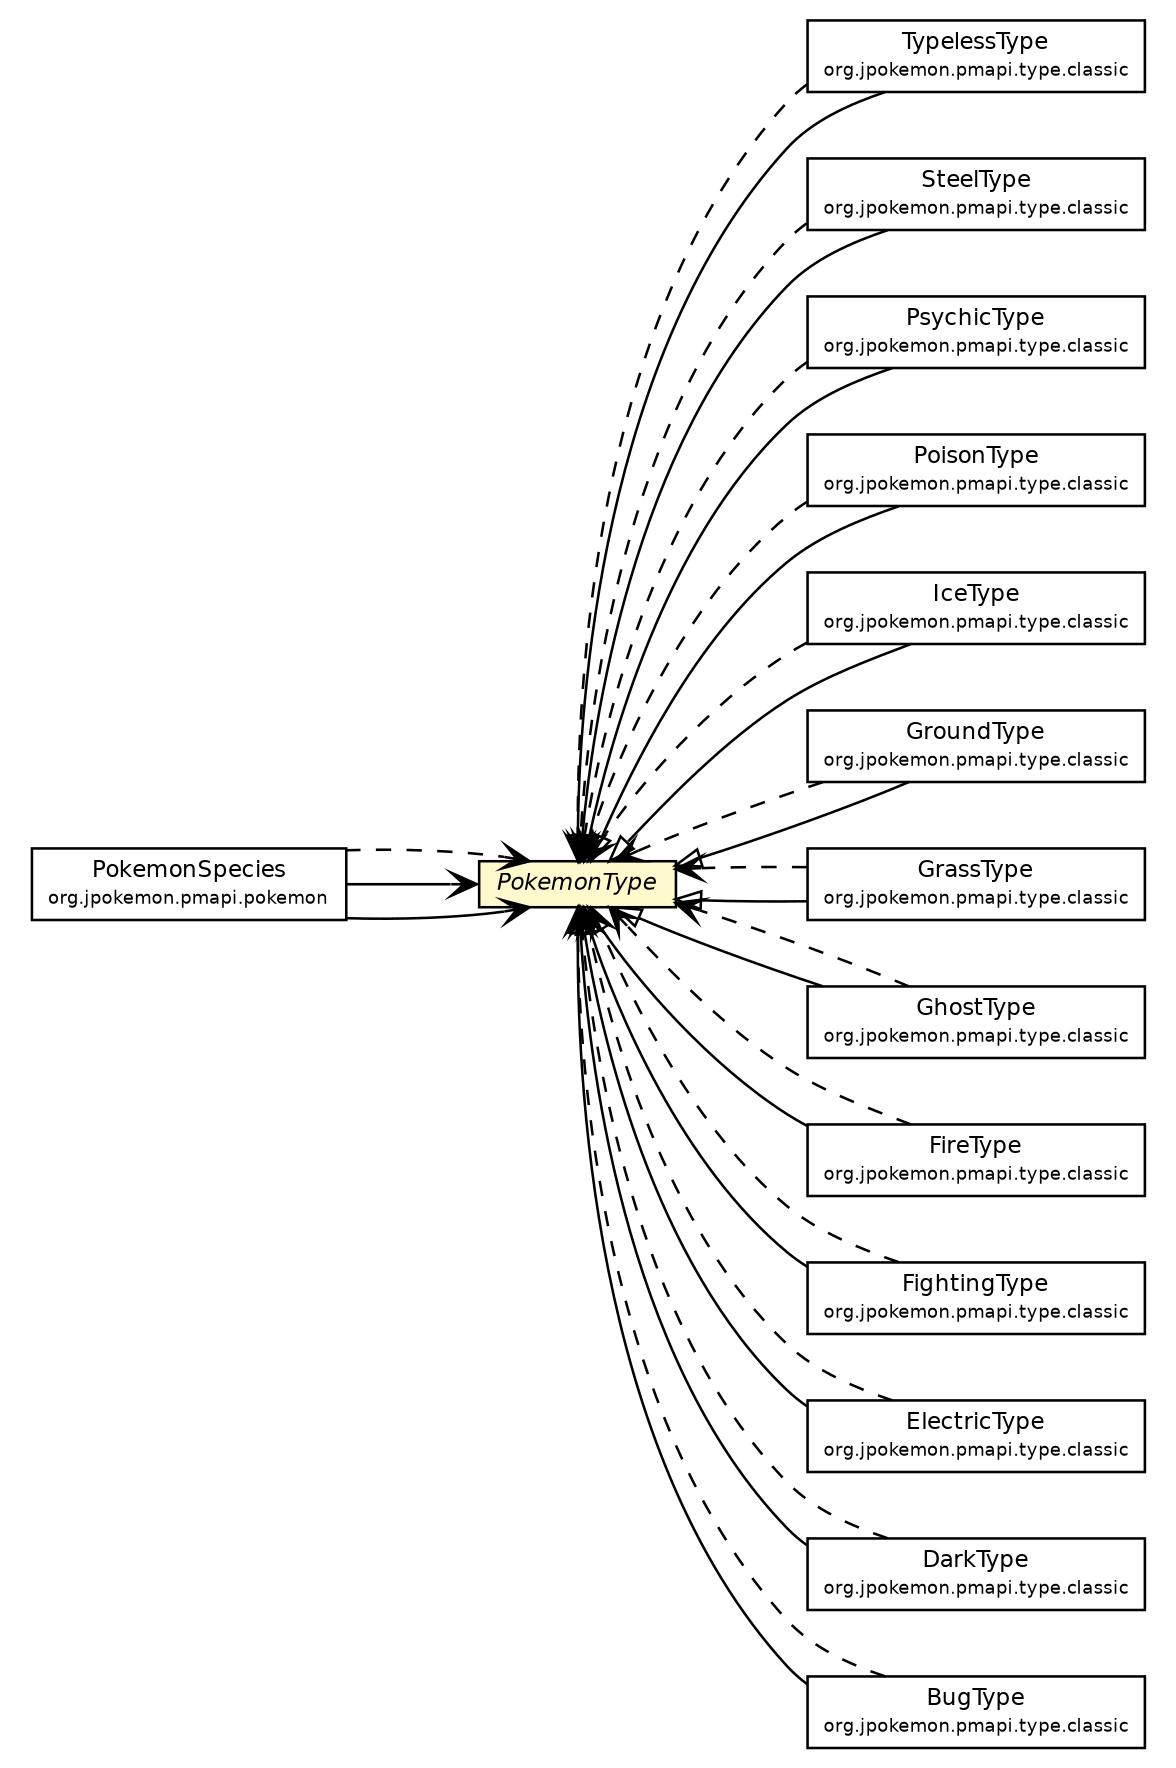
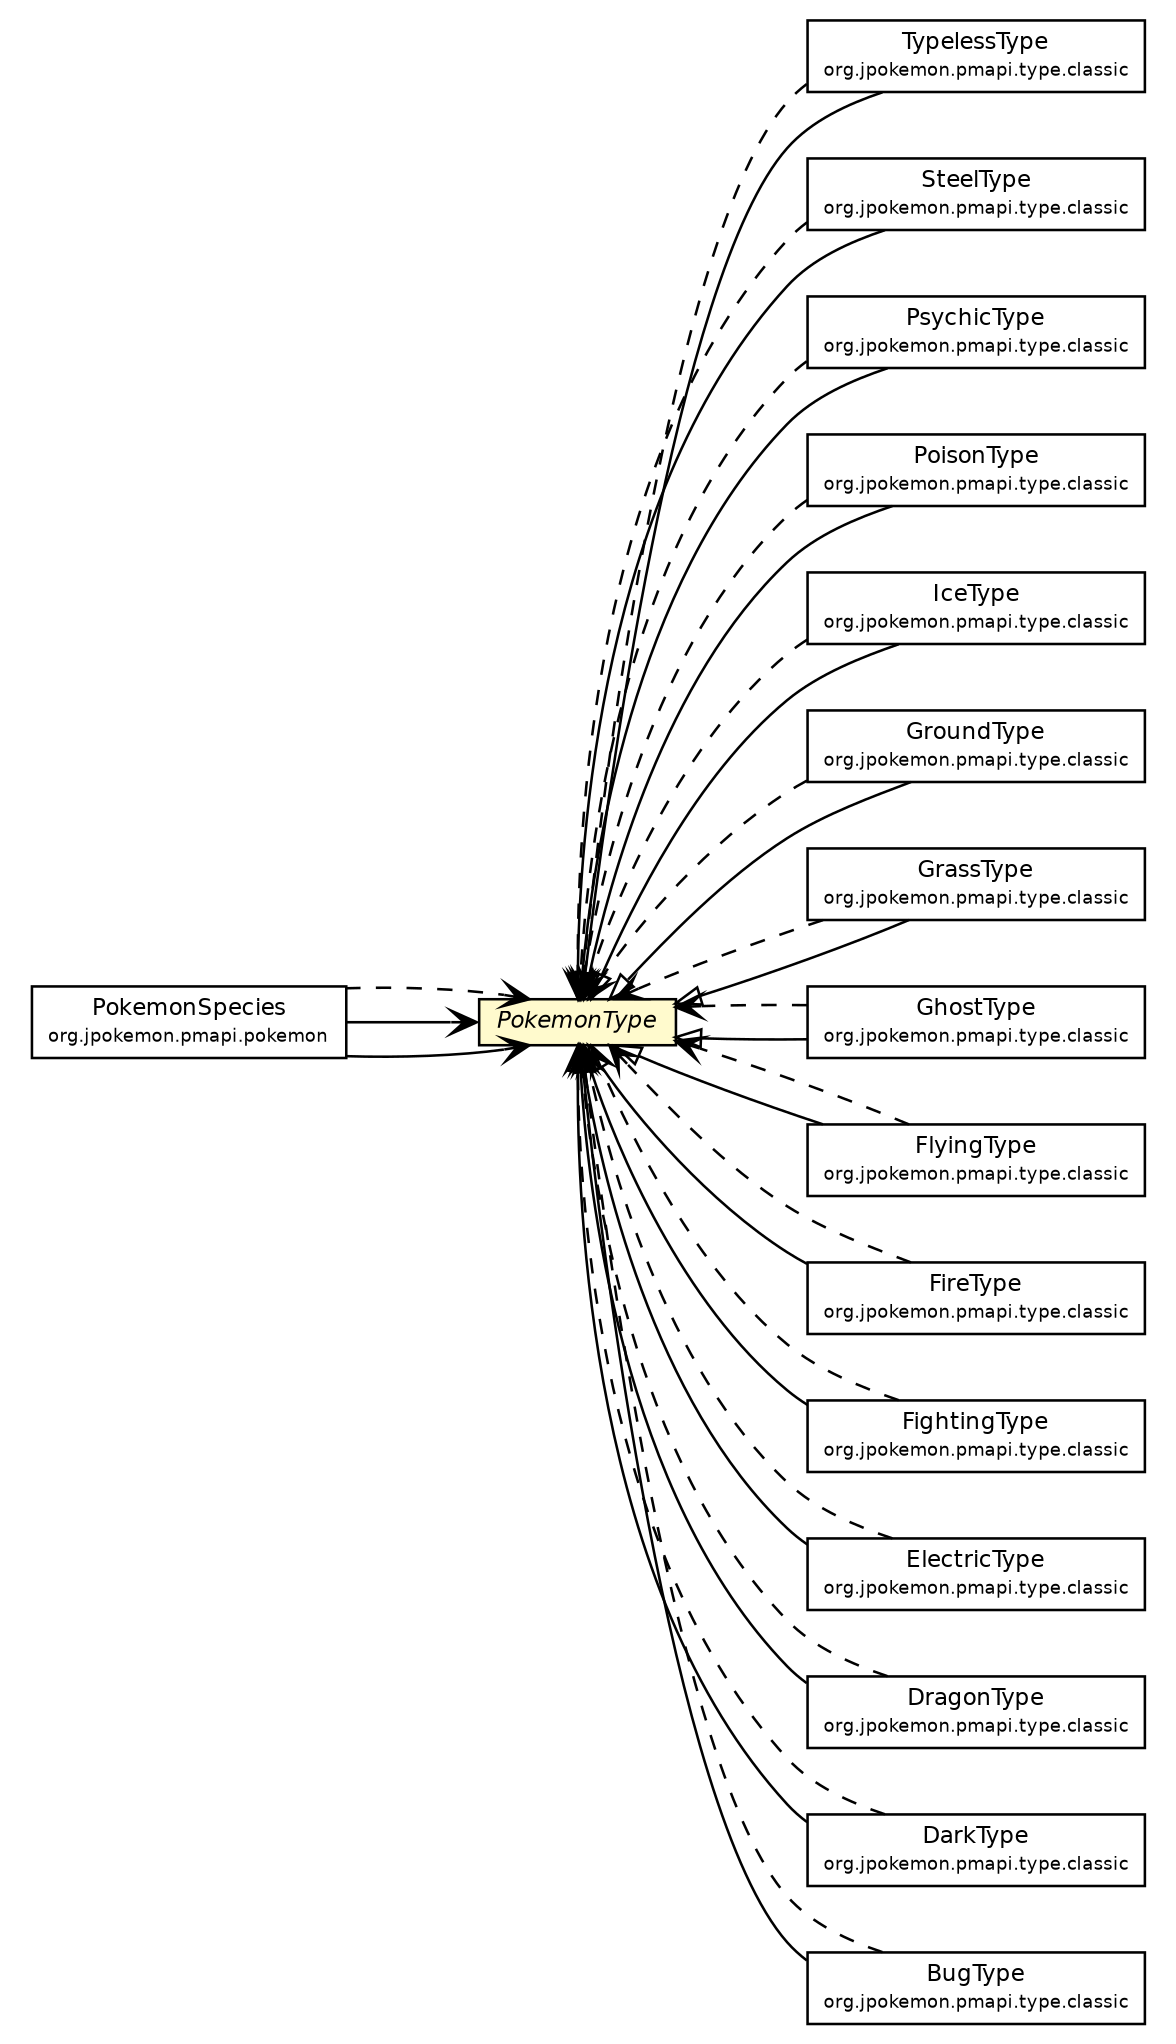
  digraph {
    nodesep=0.25
    rankdir=LR
    ranksep=0.5
    node [fontcolor=black fontname=Helvetica fontsize=9.0 shape=plaintext]
    edge [fontname=Helvetica fontsize=10.0 headport=p labelfontname=Helvetica labelfontsize=10 tailport=p arrowhead=open color=black fontcolor=black]
    n1 [label=<<table title="org.jpokemon.pmapi.type.PokemonType" border="0" cellborder="1" cellspacing="0" cellpadding="2" port="p" bgcolor="lemonChiffon" href="./PokemonType.html"> 		<tr><td><table border="0" cellspacing="0" cellpadding="1"> <tr><td align="center" balign="center"><font face="Helvetica-Oblique"> PokemonType </font></td></tr> 		</table></td></tr> 		</table>>]
    n2 [label=<<table title="org.jpokemon.pmapi.type.classic.TypelessType" border="0" cellborder="1" cellspacing="0" cellpadding="2" port="p" href="./classic/TypelessType.html"> 		<tr><td><table border="0" cellspacing="0" cellpadding="1"> <tr><td align="center" balign="center"> TypelessType </td></tr> <tr><td align="center" balign="center"><font point-size="7.0"> org.jpokemon.pmapi.type.classic </font></td></tr> 		</table></td></tr> 		</table>>]
    n3 [label=<<table title="org.jpokemon.pmapi.type.classic.SteelType" border="0" cellborder="1" cellspacing="0" cellpadding="2" port="p" href="./classic/SteelType.html"> 		<tr><td><table border="0" cellspacing="0" cellpadding="1"> <tr><td align="center" balign="center"> SteelType </td></tr> <tr><td align="center" balign="center"><font point-size="7.0"> org.jpokemon.pmapi.type.classic </font></td></tr> 		</table></td></tr> 		</table>>]
    n4 [label=<<table title="org.jpokemon.pmapi.type.classic.PsychicType" border="0" cellborder="1" cellspacing="0" cellpadding="2" port="p" href="./classic/PsychicType.html"> 		<tr><td><table border="0" cellspacing="0" cellpadding="1"> <tr><td align="center" balign="center"> PsychicType </td></tr> <tr><td align="center" balign="center"><font point-size="7.0"> org.jpokemon.pmapi.type.classic </font></td></tr> 		</table></td></tr> 		</table>>]
    n5 [label=<<table title="org.jpokemon.pmapi.type.classic.PoisonType" border="0" cellborder="1" cellspacing="0" cellpadding="2" port="p" href="./classic/PoisonType.html"> 		<tr><td><table border="0" cellspacing="0" cellpadding="1"> <tr><td align="center" balign="center"> PoisonType </td></tr> <tr><td align="center" balign="center"><font point-size="7.0"> org.jpokemon.pmapi.type.classic </font></td></tr> 		</table></td></tr> 		</table>>]
    n6 [label=<<table title="org.jpokemon.pmapi.type.classic.IceType" border="0" cellborder="1" cellspacing="0" cellpadding="2" port="p" href="./classic/IceType.html"> 		<tr><td><table border="0" cellspacing="0" cellpadding="1"> <tr><td align="center" balign="center"> IceType </td></tr> <tr><td align="center" balign="center"><font point-size="7.0"> org.jpokemon.pmapi.type.classic </font></td></tr> 		</table></td></tr> 		</table>>]
    n7 [label=<<table title="org.jpokemon.pmapi.type.classic.GroundType" border="0" cellborder="1" cellspacing="0" cellpadding="2" port="p" href="./classic/GroundType.html"> 		<tr><td><table border="0" cellspacing="0" cellpadding="1"> <tr><td align="center" balign="center"> GroundType </td></tr> <tr><td align="center" balign="center"><font point-size="7.0"> org.jpokemon.pmapi.type.classic </font></td></tr> 		</table></td></tr> 		</table>>]
    n8 [label=<<table title="org.jpokemon.pmapi.type.classic.GrassType" border="0" cellborder="1" cellspacing="0" cellpadding="2" port="p" href="./classic/GrassType.html"> 		<tr><td><table border="0" cellspacing="0" cellpadding="1"> <tr><td align="center" balign="center"> GrassType </td></tr> <tr><td align="center" balign="center"><font point-size="7.0"> org.jpokemon.pmapi.type.classic </font></td></tr> 		</table></td></tr> 		</table>>]
    n9 [label=<<table title="org.jpokemon.pmapi.type.classic.GhostType" border="0" cellborder="1" cellspacing="0" cellpadding="2" port="p" href="./classic/GhostType.html"> 		<tr><td><table border="0" cellspacing="0" cellpadding="1"> <tr><td align="center" balign="center"> GhostType </td></tr> <tr><td align="center" balign="center"><font point-size="7.0"> org.jpokemon.pmapi.type.classic </font></td></tr> 		</table></td></tr> 		</table>>]
+   n10 [label=<<table title="org.jpokemon.pmapi.type.classic.FlyingType" border="0" cellborder="1" cellspacing="0" cellpadding="2" port="p" href="./classic/FlyingType.html"> 		<tr><td><table border="0" cellspacing="0" cellpadding="1"> <tr><td align="center" balign="center"> FlyingType </td></tr> <tr><td align="center" balign="center"><font point-size="7.0"> org.jpokemon.pmapi.type.classic </font></td></tr> 		</table></td></tr> 		</table>>]
    n11 [label=<<table title="org.jpokemon.pmapi.type.classic.FireType" border="0" cellborder="1" cellspacing="0" cellpadding="2" port="p" href="./classic/FireType.html"> 		<tr><td><table border="0" cellspacing="0" cellpadding="1"> <tr><td align="center" balign="center"> FireType </td></tr> <tr><td align="center" balign="center"><font point-size="7.0"> org.jpokemon.pmapi.type.classic </font></td></tr> 		</table></td></tr> 		</table>>]
    n12 [label=<<table title="org.jpokemon.pmapi.type.classic.FightingType" border="0" cellborder="1" cellspacing="0" cellpadding="2" port="p" href="./classic/FightingType.html"> 		<tr><td><table border="0" cellspacing="0" cellpadding="1"> <tr><td align="center" balign="center"> FightingType </td></tr> <tr><td align="center" balign="center"><font point-size="7.0"> org.jpokemon.pmapi.type.classic </font></td></tr> 		</table></td></tr> 		</table>>]
    n13 [label=<<table title="org.jpokemon.pmapi.type.classic.ElectricType" border="0" cellborder="1" cellspacing="0" cellpadding="2" port="p" href="./classic/ElectricType.html"> 		<tr><td><table border="0" cellspacing="0" cellpadding="1"> <tr><td align="center" balign="center"> ElectricType </td></tr> <tr><td align="center" balign="center"><font point-size="7.0"> org.jpokemon.pmapi.type.classic </font></td></tr> 		</table></td></tr> 		</table>>]
+   n14 [label=<<table title="org.jpokemon.pmapi.type.classic.DragonType" border="0" cellborder="1" cellspacing="0" cellpadding="2" port="p" href="./classic/DragonType.html"> 		<tr><td><table border="0" cellspacing="0" cellpadding="1"> <tr><td align="center" balign="center"> DragonType </td></tr> <tr><td align="center" balign="center"><font point-size="7.0"> org.jpokemon.pmapi.type.classic </font></td></tr> 		</table></td></tr> 		</table>>]
    n15 [label=<<table title="org.jpokemon.pmapi.type.classic.DarkType" border="0" cellborder="1" cellspacing="0" cellpadding="2" port="p" href="./classic/DarkType.html"> 		<tr><td><table border="0" cellspacing="0" cellpadding="1"> <tr><td align="center" balign="center"> DarkType </td></tr> <tr><td align="center" balign="center"><font point-size="7.0"> org.jpokemon.pmapi.type.classic </font></td></tr> 		</table></td></tr> 		</table>>]
    n16 [label=<<table title="org.jpokemon.pmapi.type.classic.BugType" border="0" cellborder="1" cellspacing="0" cellpadding="2" port="p" href="./classic/BugType.html"> 		<tr><td><table border="0" cellspacing="0" cellpadding="1"> <tr><td align="center" balign="center"> BugType </td></tr> <tr><td align="center" balign="center"><font point-size="7.0"> org.jpokemon.pmapi.type.classic </font></td></tr> 		</table></td></tr> 		</table>>]
    n17 [label=<<table title="org.jpokemon.pmapi.pokemon.PokemonSpecies" border="0" cellborder="1" cellspacing="0" cellpadding="2" port="p" href="../pokemon/PokemonSpecies.html"> 		<tr><td><table border="0" cellspacing="0" cellpadding="1"> <tr><td align="center" balign="center"> PokemonSpecies </td></tr> <tr><td align="center" balign="center"><font point-size="7.0"> org.jpokemon.pmapi.pokemon </font></td></tr> 		</table></td></tr> 		</table>>]
    n1 -> n2 [arrowtail=empty dir=back fontsize=10 arrowhead="" color="" fontcolor=""]
    n1 -> n3 [arrowtail=empty dir=back fontsize=10 arrowhead="" color="" fontcolor=""]
    n1 -> n4 [arrowtail=empty dir=back fontsize=10 arrowhead="" color="" fontcolor=""]
    n1 -> n5 [arrowtail=empty dir=back fontsize=10 arrowhead="" color="" fontcolor=""]
    n1 -> n6 [arrowtail=empty dir=back fontsize=10 arrowhead="" color="" fontcolor=""]
    n1 -> n7 [arrowtail=empty dir=back fontsize=10 arrowhead="" color="" fontcolor=""]
    n1 -> n8 [arrowtail=empty dir=back fontsize=10 arrowhead="" color="" fontcolor=""]
    n1 -> n9 [arrowtail=empty dir=back fontsize=10 arrowhead="" color="" fontcolor=""]
+   n1 -> n10 [arrowtail=empty dir=back fontsize=10 arrowhead="" color="" fontcolor=""]
    n1 -> n11 [arrowtail=empty dir=back fontsize=10 arrowhead="" color="" fontcolor=""]
    n1 -> n12 [arrowtail=empty dir=back fontsize=10 arrowhead="" color="" fontcolor=""]
    n1 -> n13 [arrowtail=empty dir=back fontsize=10 arrowhead="" color="" fontcolor=""]
+   n1 -> n14 [arrowtail=empty dir=back fontsize=10 arrowhead="" color="" fontcolor=""]
    n1 -> n15 [arrowtail=empty dir=back fontsize=10 arrowhead="" color="" fontcolor=""]
    n1 -> n16 [arrowtail=empty dir=back fontsize=10 arrowhead="" color="" fontcolor=""]
    n2 -> n1 [style=dashed]
    n3 -> n1 [style=dashed]
    n4 -> n1 [style=dashed]
    n5 -> n1 [style=dashed]
    n6 -> n1 [style=dashed]
    n7 -> n1 [style=dashed]
    n8 -> n1 [style=dashed]
    n9 -> n1 [style=dashed]
+   n10 -> n1 [style=dashed]
    n11 -> n1 [style=dashed]
    n12 -> n1 [style=dashed]
    n13 -> n1 [style=dashed]
+   n14 -> n1 [style=dashed]
    n15 -> n1 [style=dashed]
    n16 -> n1 [style=dashed]
    n17 -> n1
    n17 -> n1
    n17 -> n1 [style=dashed]
  }
